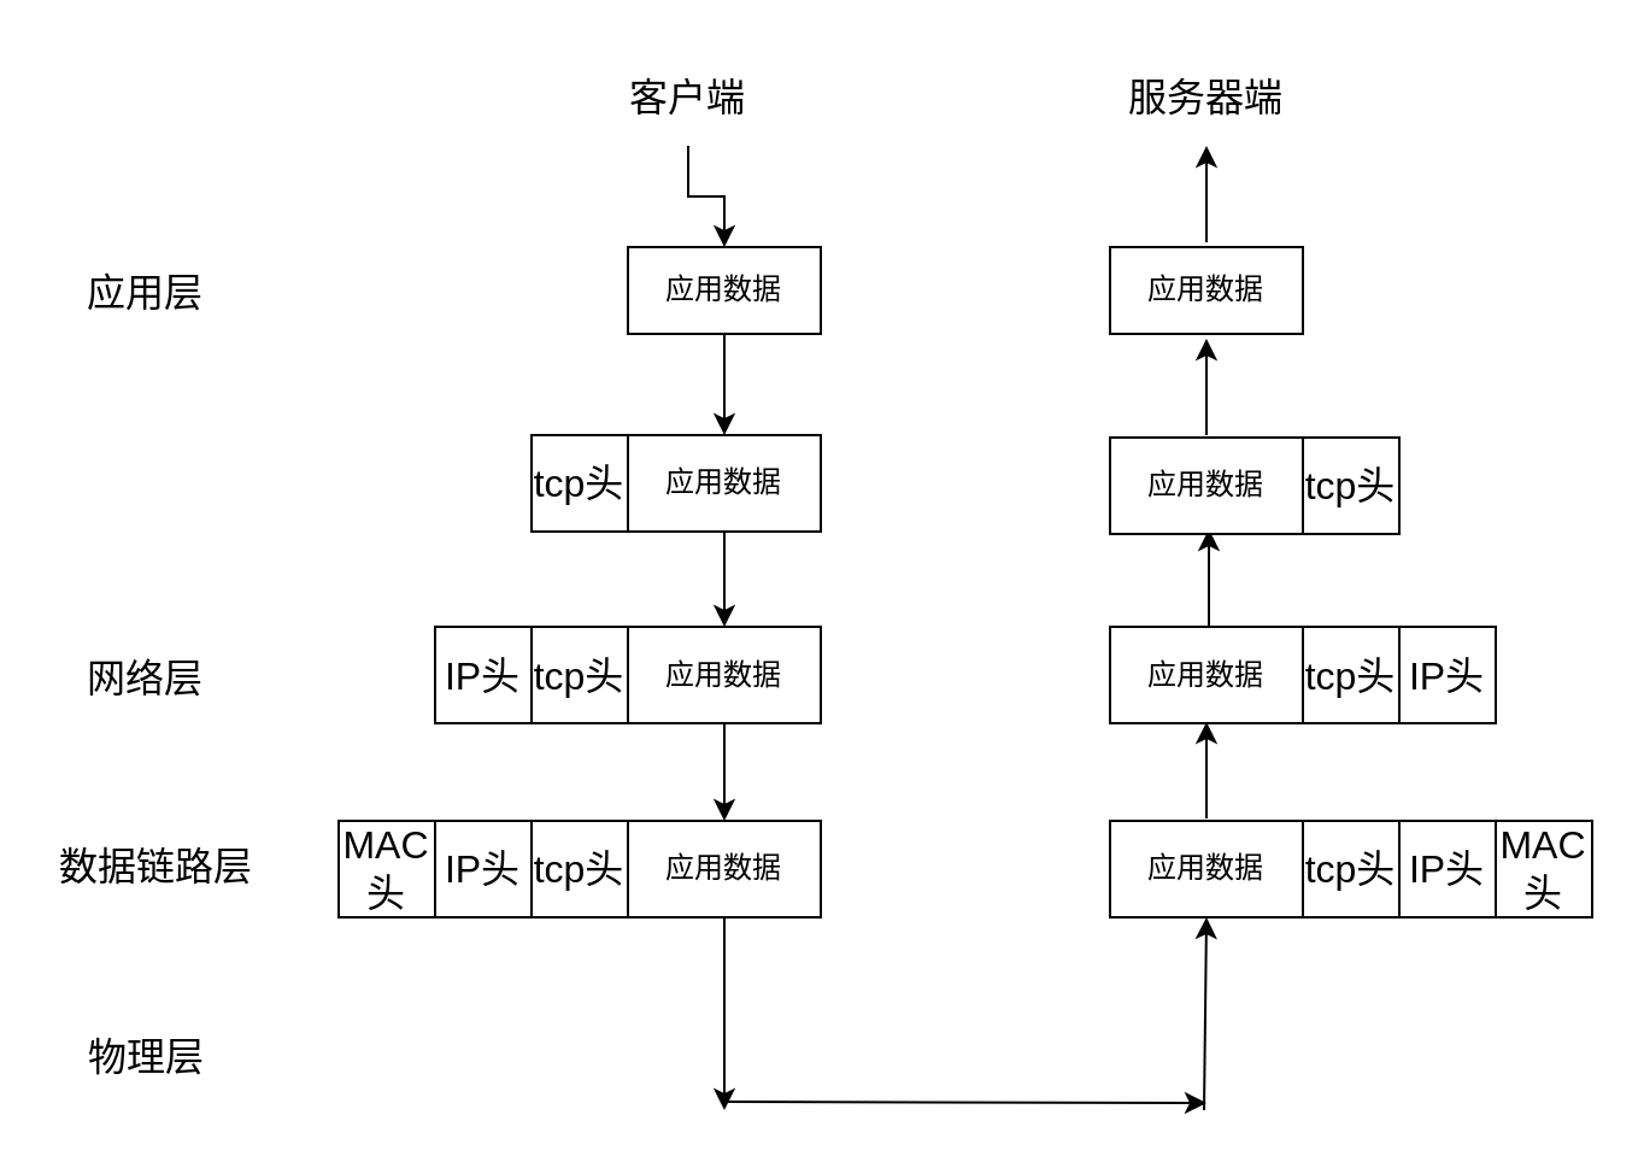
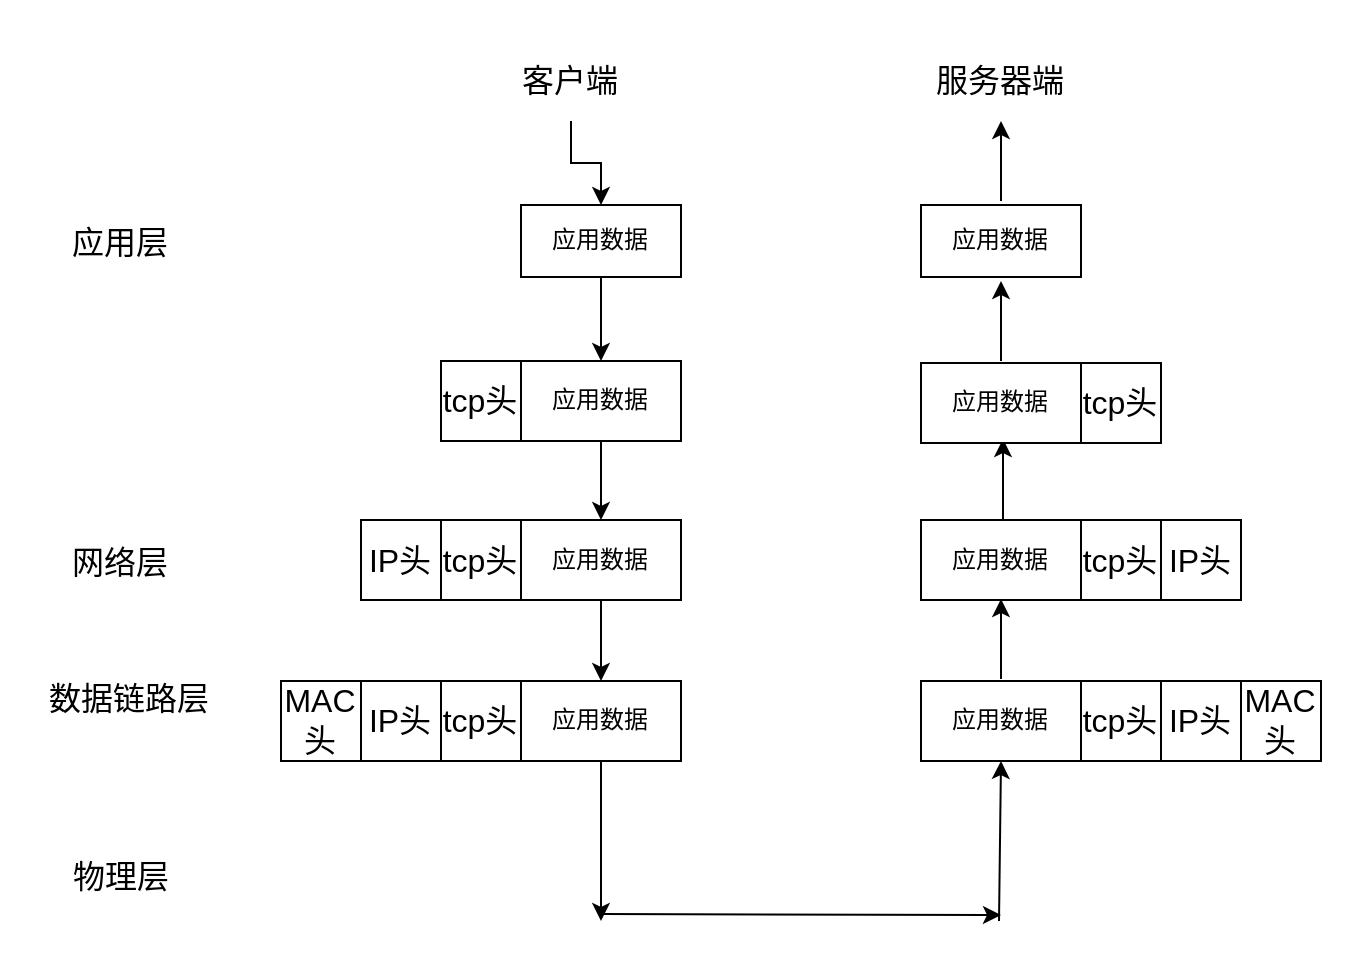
  <mxCell id="0" />
  <mxCell id="1" parent="0" />
  <mxCell id="2" style="edgeStyle=orthogonalEdgeStyle;rounded=0;orthogonalLoop=1;jettySize=auto;html=1;entryX=0.5;entryY=0;entryDx=0;entryDy=0;" edge="1" parent="1" source="3" target="10"><mxGeometry relative="1" as="geometry" /></mxCell>
  <mxCell id="3" value="&lt;font style=&quot;font-size: 16px&quot;&gt;客户端&lt;/font&gt;" style="text;html=1;strokeColor=none;fillColor=none;align=center;verticalAlign=middle;whiteSpace=wrap;rounded=0;" vertex="1" parent="1"><mxGeometry x="245" y="20" width="80" height="40" as="geometry" /></mxCell>
  <mxCell id="4" value="&lt;font style=&quot;font-size: 16px&quot;&gt;服务器端&lt;/font&gt;" style="text;html=1;strokeColor=none;fillColor=none;align=center;verticalAlign=middle;whiteSpace=wrap;rounded=0;" vertex="1" parent="1"><mxGeometry x="460" width="80" height="40" as="geometry" y="20" /></mxCell>
  <mxCell id="5" value="&lt;font style=&quot;font-size: 16px&quot;&gt;应用层&lt;/font&gt;" style="text;html=1;strokeColor=none;fillColor=none;align=center;verticalAlign=middle;whiteSpace=wrap;rounded=0;" vertex="1" parent="1"><mxGeometry y="102" width="80" height="38" as="geometry" x="20" /></mxCell>
  <mxCell id="6" value="&lt;font style=&quot;font-size: 16px&quot;&gt;网络层&lt;/font&gt;" style="text;html=1;strokeColor=none;fillColor=none;align=center;verticalAlign=middle;whiteSpace=wrap;rounded=0;" vertex="1" parent="1"><mxGeometry y="261.5" width="80" height="38" as="geometry" x="20" /></mxCell>
- <mxCell id="7" value="&lt;font style=&quot;font-size: 16px&quot;&gt;数据链路层&lt;/font&gt;" style="text;html=1;strokeColor=none;fillColor=none;align=center;verticalAlign=middle;whiteSpace=wrap;rounded=0;" vertex="1" parent="1"><mxGeometry y="340" width="89" height="38" as="geometry" x="20" /></mxCell>
+ <mxCell id="7" value="&lt;font style=&quot;font-size: 16px&quot;&gt;数据链路层&lt;/font&gt;" style="text;html=1;strokeColor=none;fillColor=none;align=center;verticalAlign=middle;whiteSpace=wrap;rounded=0;" vertex="1" parent="1"><mxGeometry x="20" y="330" width="89" height="38" as="geometry" /></mxCell>
  <mxCell id="8" value="&lt;font style=&quot;font-size: 16px&quot;&gt;物理层&lt;/font&gt;" style="text;html=1;strokeColor=none;fillColor=none;align=center;verticalAlign=middle;whiteSpace=wrap;rounded=0;" vertex="1" parent="1"><mxGeometry y="419" width="81" height="38" as="geometry" x="20" /></mxCell>
  <mxCell id="9" style="edgeStyle=orthogonalEdgeStyle;rounded=0;orthogonalLoop=1;jettySize=auto;html=1;entryX=0.5;entryY=0;entryDx=0;entryDy=0;" edge="1" parent="1" source="10" target="15"><mxGeometry relative="1" as="geometry" /></mxCell>
  <mxCell id="10" value="应用数据" style="rounded=0;whiteSpace=wrap;html=1;" vertex="1" parent="1"><mxGeometry x="260" y="102" width="80" height="36" as="geometry" /></mxCell>
  <mxCell id="11" value="应用数据" style="rounded=0;whiteSpace=wrap;html=1;" vertex="1" parent="1"><mxGeometry x="460" y="102" width="80" height="36" as="geometry" /></mxCell>
  <mxCell id="12" value="" style="endArrow=classic;html=1;" edge="1" parent="1"><mxGeometry width="50" height="50" relative="1" as="geometry"><mxPoint x="501" y="259" as="sourcePoint" /><mxPoint x="501" y="219" as="targetPoint" /></mxGeometry></mxCell>
  <mxCell id="13" value="" style="endArrow=classic;html=1;" edge="1" parent="1"><mxGeometry width="50" height="50" relative="1" as="geometry"><mxPoint x="500" y="100" as="sourcePoint" /><mxPoint x="500" y="60" as="targetPoint" /></mxGeometry></mxCell>
  <mxCell id="14" style="edgeStyle=orthogonalEdgeStyle;rounded=0;orthogonalLoop=1;jettySize=auto;html=1;entryX=0.5;entryY=0;entryDx=0;entryDy=0;" edge="1" parent="1" source="15" target="21"><mxGeometry relative="1" as="geometry" /></mxCell>
  <mxCell id="15" value="应用数据" style="rounded=0;whiteSpace=wrap;html=1;" vertex="1" parent="1"><mxGeometry x="260" y="180" width="80" height="40" as="geometry" /></mxCell>
  <mxCell id="16" value="&lt;font style=&quot;font-size: 16px&quot;&gt;tcp头&lt;/font&gt;" style="rounded=0;whiteSpace=wrap;html=1;" vertex="1" parent="1"><mxGeometry x="220" y="180" width="40" height="40" as="geometry" /></mxCell>
  <mxCell id="17" value="应用数据" style="rounded=0;whiteSpace=wrap;html=1;" vertex="1" parent="1"><mxGeometry x="460" y="181" width="80" height="40" as="geometry" /></mxCell>
  <mxCell id="18" value="&lt;font style=&quot;font-size: 16px&quot;&gt;tcp头&lt;/font&gt;" style="rounded=0;whiteSpace=wrap;html=1;" vertex="1" parent="1"><mxGeometry x="540" y="181" width="40" height="40" as="geometry" /></mxCell>
  <mxCell id="19" value="" style="endArrow=classic;html=1;" edge="1" parent="1"><mxGeometry width="50" height="50" relative="1" as="geometry"><mxPoint x="500" y="180" as="sourcePoint" /><mxPoint x="500" y="140" as="targetPoint" /></mxGeometry></mxCell>
  <mxCell id="20" style="edgeStyle=orthogonalEdgeStyle;rounded=0;orthogonalLoop=1;jettySize=auto;html=1;" edge="1" parent="1" source="21" target="28"><mxGeometry relative="1" as="geometry" /></mxCell>
  <mxCell id="21" value="应用数据" style="rounded=0;whiteSpace=wrap;html=1;" vertex="1" parent="1"><mxGeometry x="260" y="259.5" width="80" height="40" as="geometry" /></mxCell>
  <mxCell id="22" value="&lt;font style=&quot;font-size: 16px&quot;&gt;tcp头&lt;/font&gt;" style="rounded=0;whiteSpace=wrap;html=1;" vertex="1" parent="1"><mxGeometry x="220" y="259.5" width="40" height="40" as="geometry" /></mxCell>
  <mxCell id="23" value="&lt;font style=&quot;font-size: 16px&quot;&gt;IP头&lt;/font&gt;" style="rounded=0;whiteSpace=wrap;html=1;" vertex="1" parent="1"><mxGeometry x="180" y="259.5" width="40" height="40" as="geometry" /></mxCell>
  <mxCell id="24" value="应用数据" style="rounded=0;whiteSpace=wrap;html=1;" vertex="1" parent="1"><mxGeometry x="460" y="259.5" width="80" height="40" as="geometry" /></mxCell>
  <mxCell id="25" value="&lt;font style=&quot;font-size: 16px&quot;&gt;tcp头&lt;/font&gt;" style="rounded=0;whiteSpace=wrap;html=1;" vertex="1" parent="1"><mxGeometry x="540" y="259.5" width="40" height="40" as="geometry" /></mxCell>
  <mxCell id="26" value="&lt;font style=&quot;font-size: 16px&quot;&gt;IP头&lt;/font&gt;" style="rounded=0;whiteSpace=wrap;html=1;" vertex="1" parent="1"><mxGeometry x="580" y="259.5" width="40" height="40" as="geometry" /></mxCell>
  <mxCell id="27" style="edgeStyle=orthogonalEdgeStyle;rounded=0;orthogonalLoop=1;jettySize=auto;html=1;" edge="1" parent="1" source="28"><mxGeometry relative="1" as="geometry"><mxPoint x="300" y="460" as="targetPoint" /></mxGeometry></mxCell>
  <mxCell id="28" value="应用数据" style="rounded=0;whiteSpace=wrap;html=1;" vertex="1" parent="1"><mxGeometry x="260" y="340" width="80" height="40" as="geometry" /></mxCell>
  <mxCell id="29" value="&lt;font style=&quot;font-size: 16px&quot;&gt;tcp头&lt;/font&gt;" style="rounded=0;whiteSpace=wrap;html=1;" vertex="1" parent="1"><mxGeometry x="220" y="340" width="40" height="40" as="geometry" /></mxCell>
  <mxCell id="30" value="&lt;font style=&quot;font-size: 16px&quot;&gt;IP头&lt;/font&gt;" style="rounded=0;whiteSpace=wrap;html=1;" vertex="1" parent="1"><mxGeometry x="180" y="340" width="40" height="40" as="geometry" /></mxCell>
  <mxCell id="31" value="&lt;font style=&quot;font-size: 16px&quot;&gt;MAC头&lt;/font&gt;" style="rounded=0;whiteSpace=wrap;html=1;" vertex="1" parent="1"><mxGeometry x="140" y="340" width="40" height="40" as="geometry" /></mxCell>
  <mxCell id="32" value="应用数据" style="rounded=0;whiteSpace=wrap;html=1;" vertex="1" parent="1"><mxGeometry x="460" y="340" width="80" height="40" as="geometry" /></mxCell>
  <mxCell id="33" value="&lt;font style=&quot;font-size: 16px&quot;&gt;tcp头&lt;/font&gt;" style="rounded=0;whiteSpace=wrap;html=1;" vertex="1" parent="1"><mxGeometry x="540" y="340" width="40" height="40" as="geometry" /></mxCell>
  <mxCell id="34" value="&lt;font style=&quot;font-size: 16px&quot;&gt;IP头&lt;/font&gt;" style="rounded=0;whiteSpace=wrap;html=1;" vertex="1" parent="1"><mxGeometry x="580" y="340" width="40" height="40" as="geometry" /></mxCell>
  <mxCell id="35" value="&lt;font style=&quot;font-size: 16px&quot;&gt;MAC头&lt;/font&gt;" style="rounded=0;whiteSpace=wrap;html=1;" vertex="1" parent="1"><mxGeometry x="620" y="340" width="40" height="40" as="geometry" /></mxCell>
  <mxCell id="36" value="" style="endArrow=classic;html=1;" edge="1" parent="1"><mxGeometry width="50" height="50" relative="1" as="geometry"><mxPoint x="500" y="339" as="sourcePoint" /><mxPoint x="500" y="299" as="targetPoint" /></mxGeometry></mxCell>
  <mxCell id="37" value="" style="endArrow=classic;html=1;" edge="1" parent="1"><mxGeometry width="50" height="50" relative="1" as="geometry"><mxPoint x="300" y="456.5" as="sourcePoint" /><mxPoint x="500" y="457" as="targetPoint" /></mxGeometry></mxCell>
  <mxCell id="38" value="" style="endArrow=classic;html=1;entryX=0.5;entryY=1;entryDx=0;entryDy=0;" edge="1" parent="1" target="32"><mxGeometry width="50" height="50" relative="1" as="geometry"><mxPoint x="499" y="460" as="sourcePoint" /><mxPoint x="499" y="390" as="targetPoint" /></mxGeometry></mxCell>
